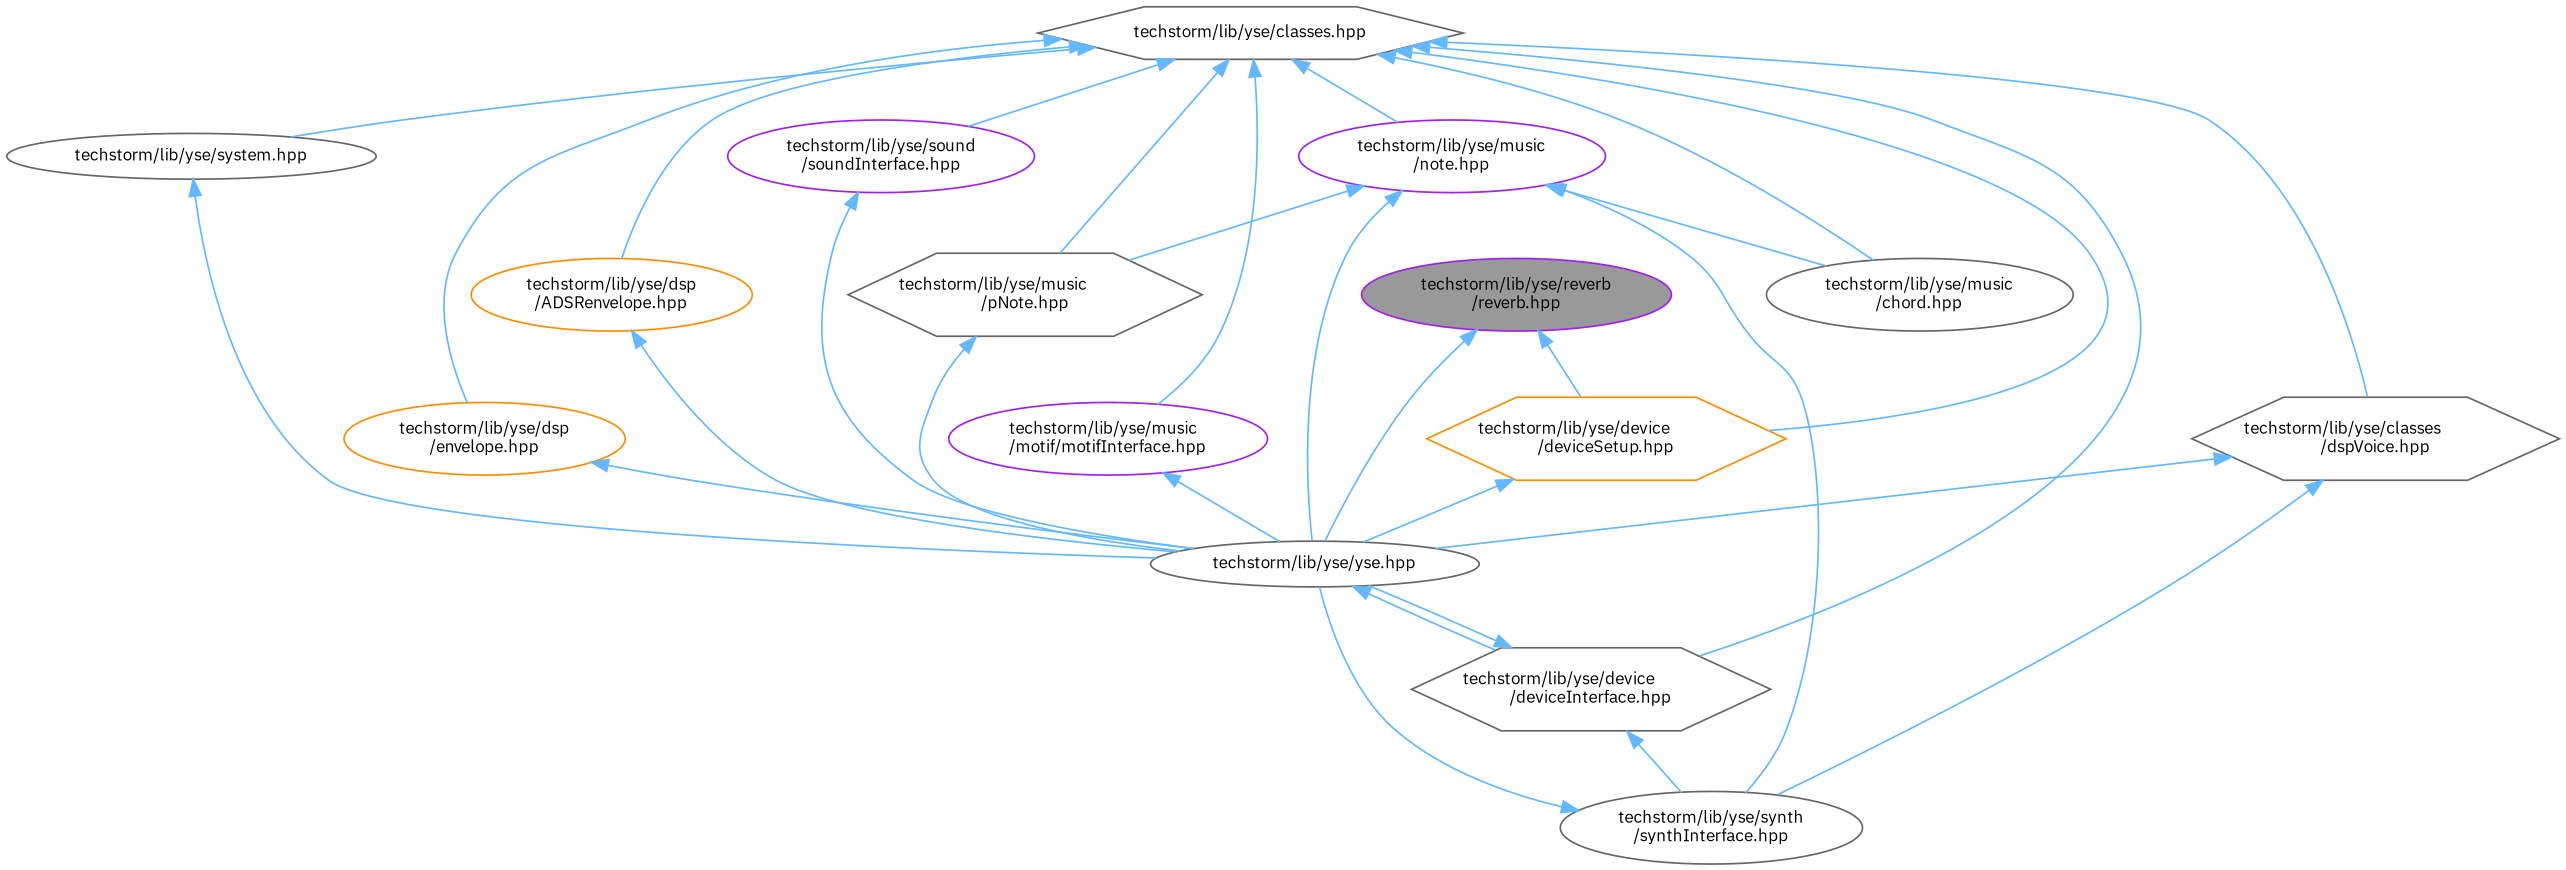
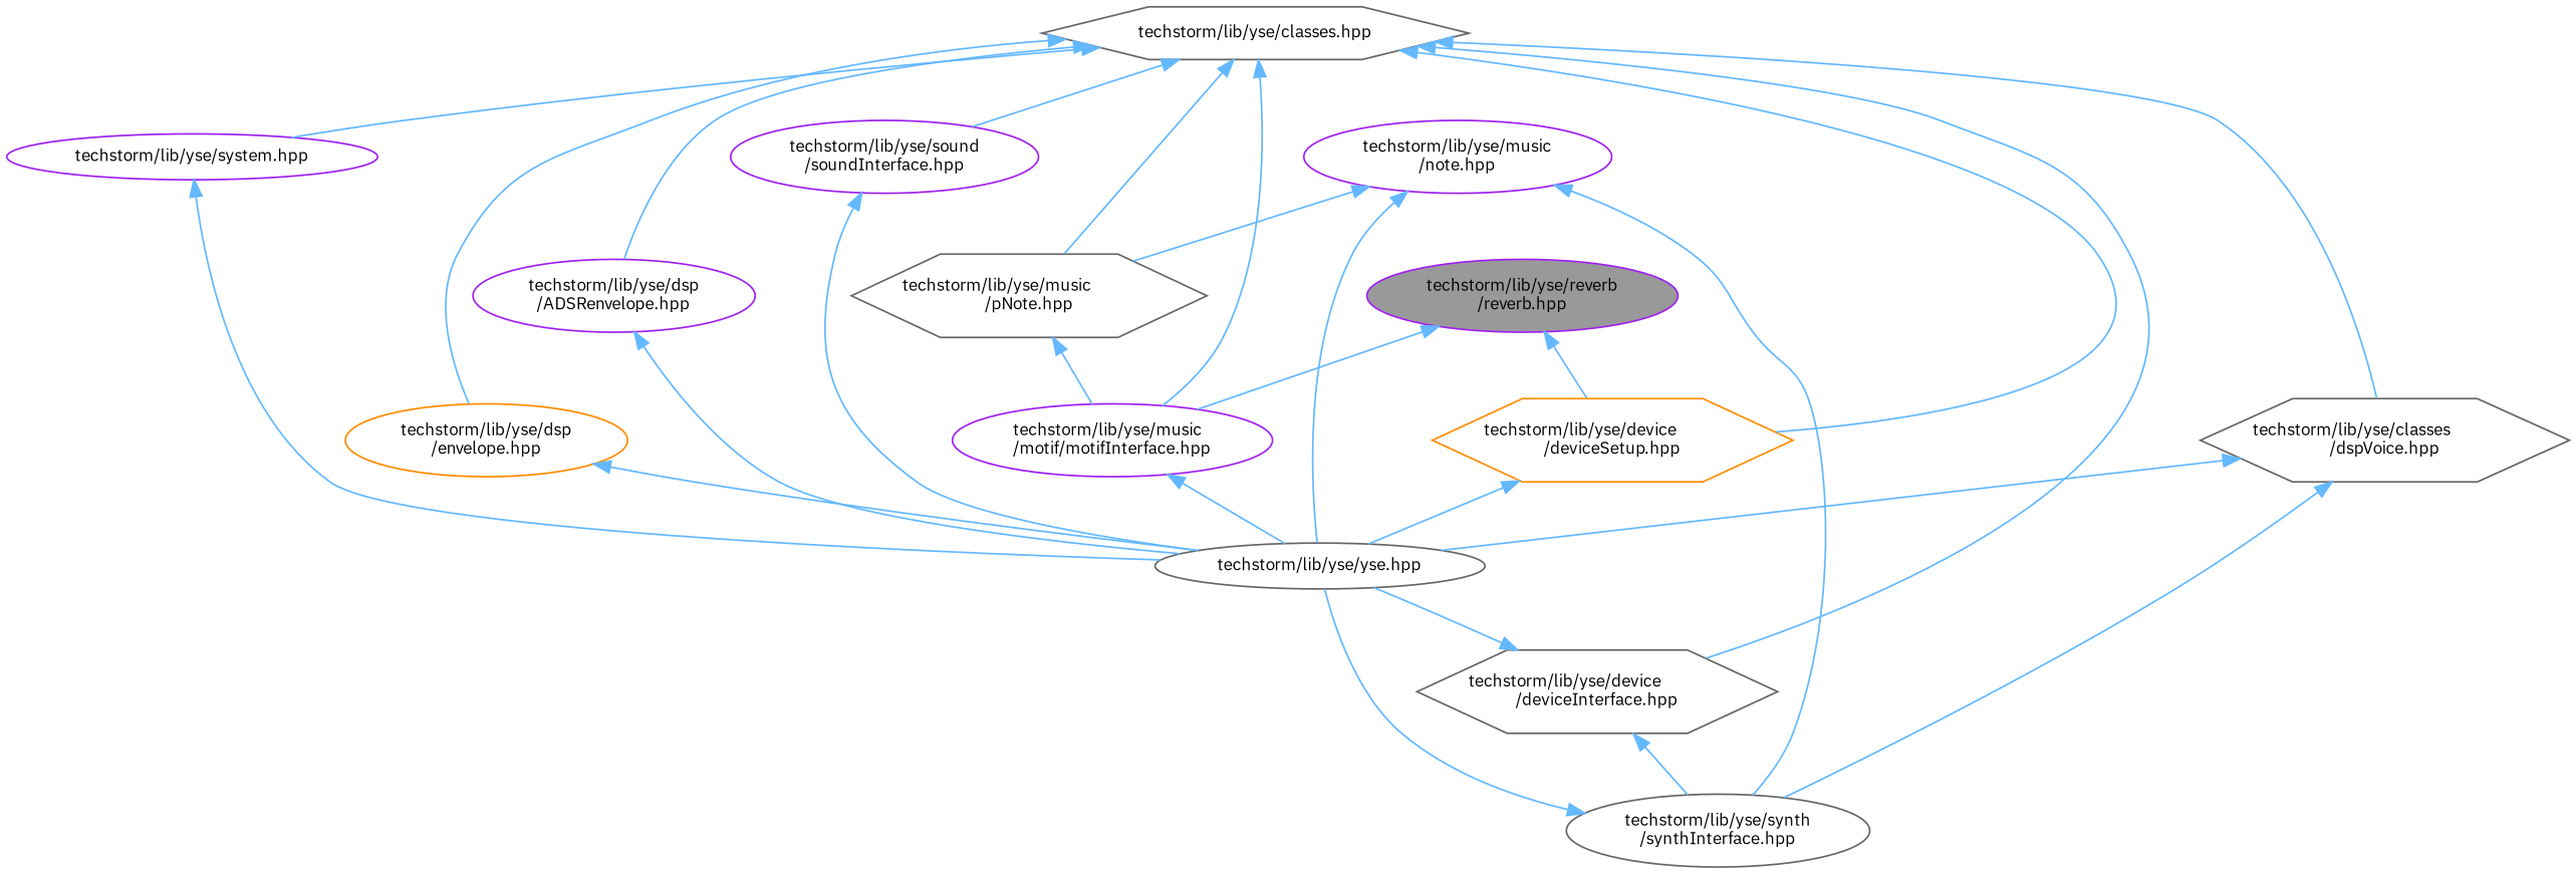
  digraph {
    fontname="IBM Plex Sans"
    node [color=gray40 fillcolor=white fontname="IBM Plex Sans" fontsize=10 shape=ellipse style=filled]
    edge [color=steelblue1 dir=back fontname="IBM Plex Sans" fontsize=10 labelfontname=Helvetica labelfontsize=10 style=solid]
    n1 [color=purple fillcolor=grey60 fontcolor=black height=0.2 label="techstorm/lib/yse/reverb\l/reverb.hpp" width=0.4]
    n2 [height=0.2 label="techstorm/lib/yse/yse.hpp" width=0.4]
    n3 [color=darkorange height=0.2 label="techstorm/lib/yse/device\l/deviceSetup.hpp" shape=hexagon width=0.4]
    n4 [height=0.2 label="techstorm/lib/yse/classes.hpp" shape=hexagon width=0.4]
    n5 [height=0.2 label="techstorm/lib/yse/device\l/deviceInterface.hpp" shape=hexagon width=0.4]
-   n6 [color=darkorange height=0.2 label="techstorm/lib/yse/dsp\l/ADSRenvelope.hpp" width=0.4]
+   n6 [color=purple height=0.2 label="techstorm/lib/yse/dsp\l/ADSRenvelope.hpp" width=0.4]
    n7 [color=darkorange height=0.2 label="techstorm/lib/yse/dsp\l/envelope.hpp" width=0.4]
-   n8 [height=0.2 label="techstorm/lib/yse/music\l/chord.hpp" width=0.4]
    n9 [color=purple height=0.2 label="techstorm/lib/yse/music\l/motif/motifInterface.hpp" width=0.4]
    n10 [color=purple height=0.2 label="techstorm/lib/yse/music\l/note.hpp" width=0.4]
    n11 [height=0.2 label="techstorm/lib/yse/music\l/pNote.hpp" shape=hexagon width=0.4]
    n12 [color=purple height=0.2 label="techstorm/lib/yse/sound\l/soundInterface.hpp" width=0.4]
    n13 [height=0.2 label="techstorm/lib/yse/classes\l/dspVoice.hpp" shape=hexagon width=0.4]
-   n14 [height=0.2 label="techstorm/lib/yse/system.hpp" width=0.4]
+   n14 [color=purple height=0.2 label="techstorm/lib/yse/system.hpp" width=0.4]
    n15 [height=0.2 label="techstorm/lib/yse/synth\l/synthInterface.hpp" width=0.4]
-   n1 -> n2
+   n1 -> n9
    n1 -> n3
-   n2 -> n5
    n3 -> n2
    n4 -> n3
    n4 -> n5
    n4 -> n6
    n4 -> n7
-   n4 -> n8
    n4 -> n9
-   n4 -> n10
    n4 -> n11
    n4 -> n12
    n4 -> n13
    n4 -> n14
    n5 -> n2
    n5 -> n15
    n6 -> n2
    n7 -> n2
    n9 -> n2
    n10 -> n2
-   n10 -> n8
    n10 -> n11
    n10 -> n15
-   n11 -> n2
+   n11 -> n9
    n12 -> n2
    n13 -> n2
    n13 -> n15
    n14 -> n2
    n15 -> n2
  }
